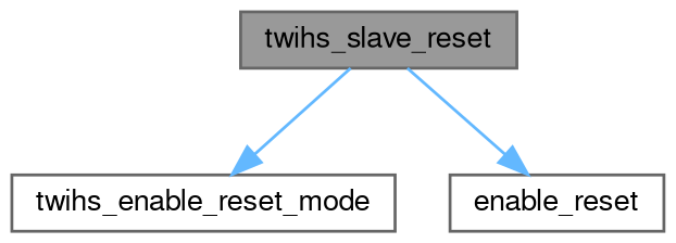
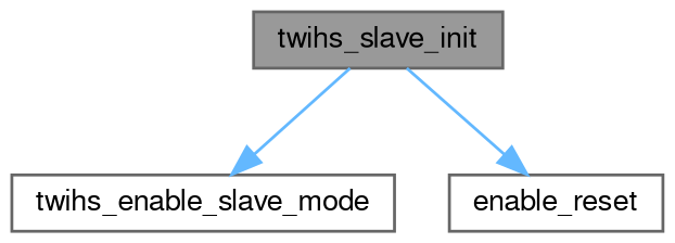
  digraph {
    rankdir=TB
    node [color=grey40 fillcolor=white fontname=FreeSans fontsize=10 shape=box style=filled]
    edge [color=steelblue1 fontname=FreeSans fontsize=10 labelfontname=FreeSans labelfontsize=10 style=solid]
-   n1 [color=gray40 fillcolor=grey60 fontcolor=black height=0.2 label=twihs_slave_reset width=0.4]
-   n2 [height=0.2 label=twihs_enable_reset_mode width=0.4]
+   n1 [color=gray40 fillcolor=grey60 fontcolor=black height=0.2 label=twihs_slave_init width=0.4]
+   n2 [height=0.2 label=twihs_enable_slave_mode width=0.4]
    n3 [height=0.2 label=enable_reset width=0.4]
    n1 -> n2
    n1 -> n3
  }
